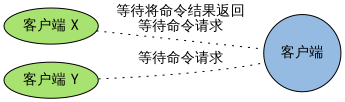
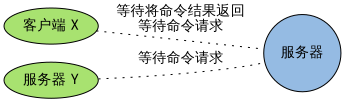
  digraph {
    fontname="JetBrains Mono"
    rankdir=LR
    node [fillcolor="#A8E270" fontname="JetBrains Mono" style=filled]
    edge [dir=none fontname="JetBrains Mono" style=dotted]
-   n1 [fillcolor="#95BBE3" label="客户端" shape=circle]
+   n1 [fillcolor="#95BBE3" label="服务器" shape=circle]
    n2 [label="客户端 X"]
-   n3 [label="客户端 Y"]
+   n3 [label="服务器 Y"]
    n2 -> n1 [label="等待将命令结果返回\n等待命令请求"]
    n3 -> n1 [label="等待命令请求"]
  }
